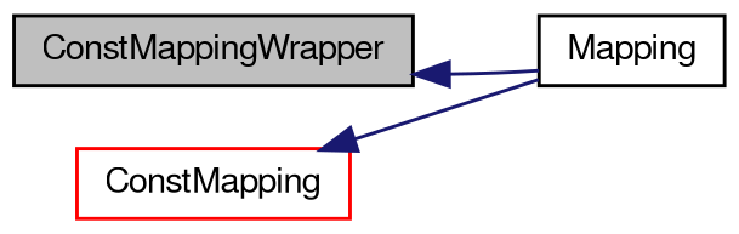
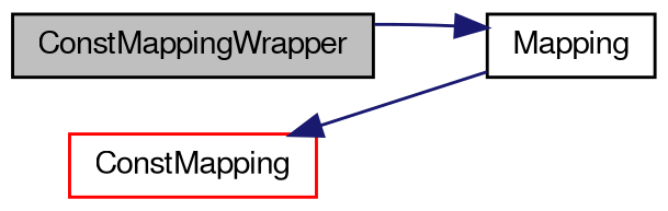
  digraph {
    rankdir=LR
    node [color=black fillcolor=white fontname=FreeSans fontsize=10 shape=record style=filled]
    edge [color=midnightblue dir=back fontname=FreeSans fontsize=10 labelfontname=FreeSans labelfontsize=10 style=solid]
    n1 [fillcolor=grey75 fontcolor=black height=0.2 label=ConstMappingWrapper width=0.4]
    n2 [height=0.2 label=Mapping width=0.4]
    n3 [color=red height=0.2 label=ConstMapping width=0.4]
-   n1 -> n2
+   n2 -> n1
    n3 -> n2
  }
